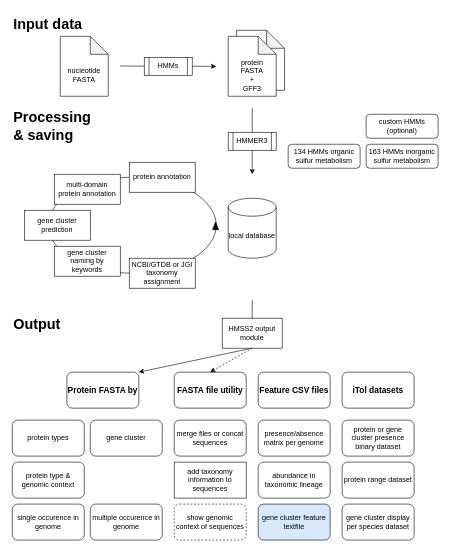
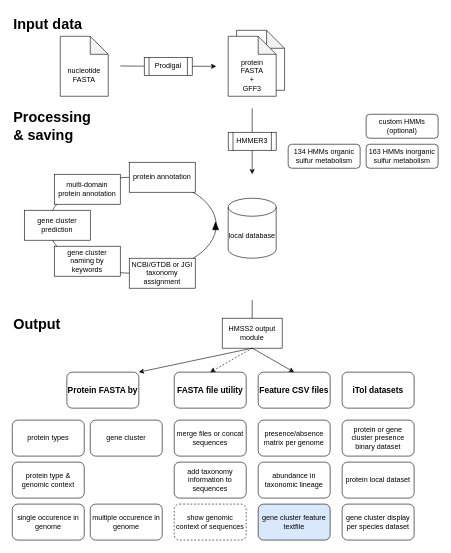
  <mxCell id="0" />
  <mxCell id="1" parent="0" />
  <mxCell id="2" value="" style="endArrow=classic;html=1;rounded=0;entryX=1;entryY=0;entryDx=0;entryDy=0;" edge="1" parent="1" target="32"><mxGeometry width="50" height="50" relative="1" as="geometry"><mxPoint x="420" y="580" as="sourcePoint" /><mxPoint x="470" y="530" as="targetPoint" /></mxGeometry></mxCell>
  <mxCell id="3" value="&lt;br&gt;&lt;div&gt;&lt;br&gt;&lt;/div&gt;&lt;div style=&quot;font-size: 1px;&quot;&gt;&lt;br&gt;&lt;/div&gt;&lt;div&gt;protein &lt;br&gt;&lt;/div&gt;&lt;div&gt;FASTA&lt;/div&gt;&lt;div&gt;+&lt;/div&gt;&lt;div&gt;GFF3&lt;br&gt;&lt;/div&gt;" style="shape=note;whiteSpace=wrap;html=1;backgroundOutline=1;darkOpacity=0.05;" vertex="1" parent="1"><mxGeometry x="394" y="50" width="80" height="100" as="geometry" /></mxCell>
  <mxCell id="4" value="" style="ellipse;whiteSpace=wrap;html=1;fillColor=none;" vertex="1" parent="1"><mxGeometry x="80" y="295" width="280" height="160" as="geometry" /></mxCell>
  <mxCell id="5" value="Input data" style="text;strokeColor=none;fillColor=none;html=1;fontSize=24;fontStyle=1;verticalAlign=middle;align=left;fontFamily=Helvetica;" vertex="1" parent="1"><mxGeometry x="20" width="140" height="40" as="geometry" y="20" /></mxCell>
  <mxCell id="6" value="" style="endArrow=classic;html=1;rounded=0;startArrow=none;" edge="1" parent="1" source="12"><mxGeometry width="50" height="50" relative="1" as="geometry"><mxPoint x="200" y="109.5" as="sourcePoint" /><mxPoint x="360" y="110" as="targetPoint" /></mxGeometry></mxCell>
  <mxCell id="7" value="" style="endArrow=classic;html=1;rounded=0;" edge="1" parent="1"><mxGeometry width="50" height="50" relative="1" as="geometry"><mxPoint x="420" y="180" as="sourcePoint" /><mxPoint x="420" y="290" as="targetPoint" /></mxGeometry></mxCell>
  <mxCell id="8" value="HMMER3" style="shape=process;whiteSpace=wrap;html=1;backgroundOutline=1;" vertex="1" parent="1"><mxGeometry x="380" y="220" width="80" height="30" as="geometry" /></mxCell>
  <mxCell id="9" value="&lt;br&gt;&lt;div&gt;&lt;br&gt;&lt;/div&gt;&lt;div style=&quot;font-size: 1px;&quot;&gt;&lt;br&gt;&lt;/div&gt;&lt;div&gt;protein &lt;br&gt;&lt;/div&gt;&lt;div&gt;FASTA&lt;/div&gt;&lt;div&gt;+&lt;/div&gt;&lt;div&gt;GFF3&lt;br&gt;&lt;/div&gt;" style="shape=note;whiteSpace=wrap;html=1;backgroundOutline=1;darkOpacity=0.05;" vertex="1" parent="1"><mxGeometry x="380" y="60" width="80" height="100" as="geometry" /></mxCell>
  <mxCell id="10" value="&lt;br&gt;&lt;div&gt;&lt;br&gt;&lt;/div&gt;&lt;div style=&quot;font-size: 1px;&quot;&gt;&lt;br&gt;&lt;/div&gt;&lt;div&gt;nucleotide &lt;br&gt;&lt;/div&gt;&lt;div&gt;FASTA&lt;/div&gt;" style="shape=note;whiteSpace=wrap;html=1;backgroundOutline=1;darkOpacity=0.05;" vertex="1" parent="1"><mxGeometry x="100" y="60" width="80" height="100" as="geometry" /></mxCell>
  <mxCell id="11" value="" style="endArrow=none;html=1;rounded=0;" edge="1" parent="1" target="12"><mxGeometry width="50" height="50" relative="1" as="geometry"><mxPoint x="200" y="109.5" as="sourcePoint" /><mxPoint x="360" y="110" as="targetPoint" /></mxGeometry></mxCell>
- <mxCell id="12" value="HMMs" style="shape=process;whiteSpace=wrap;html=1;backgroundOutline=1;" vertex="1" parent="1"><mxGeometry x="240" y="95" width="80" height="30" as="geometry" /></mxCell>
+ <mxCell id="12" value="Prodigal" style="shape=process;whiteSpace=wrap;html=1;backgroundOutline=1;" vertex="1" parent="1"><mxGeometry x="240" y="95" width="80" height="30" as="geometry" /></mxCell>
  <mxCell id="13" value="163 HMMs inorganic sulfur metabolism" style="rounded=1;whiteSpace=wrap;html=1;" vertex="1" parent="1"><mxGeometry x="610" y="240" width="120" height="40" as="geometry" /></mxCell>
  <mxCell id="14" value="134 HMMs organic sulfur metabolism" style="rounded=1;whiteSpace=wrap;html=1;" vertex="1" parent="1"><mxGeometry x="480" y="240" width="120" height="40" as="geometry" /></mxCell>
  <mxCell id="15" value="&lt;div&gt;custom HMMs&lt;/div&gt;&lt;div&gt;(optional)&lt;br&gt;&lt;/div&gt;" style="rounded=1;whiteSpace=wrap;html=1;" vertex="1" parent="1"><mxGeometry x="610" y="190" width="120" height="40" as="geometry" /></mxCell>
  <mxCell id="16" value="local database" style="shape=cylinder3;whiteSpace=wrap;html=1;boundedLbl=1;backgroundOutline=1;size=15;" vertex="1" parent="1"><mxGeometry x="380" y="330" width="80" height="100" as="geometry" /></mxCell>
  <mxCell id="17" value="&lt;div&gt;multi-domain &lt;br&gt;&lt;/div&gt;&lt;div&gt;protein annotation&lt;/div&gt;" style="rounded=0;whiteSpace=wrap;html=1;" vertex="1" parent="1"><mxGeometry x="90" y="290" width="110" height="50" as="geometry" /></mxCell>
  <mxCell id="18" value="protein annotation" style="rounded=0;whiteSpace=wrap;html=1;" vertex="1" parent="1"><mxGeometry x="215" y="270" width="110" height="50" as="geometry" /></mxCell>
  <mxCell id="19" value="gene cluster prediction" style="rounded=0;whiteSpace=wrap;html=1;" vertex="1" parent="1"><mxGeometry x="40" y="350" width="110" height="50" as="geometry" /></mxCell>
  <mxCell id="20" value="gene cluster naming by keywords" style="rounded=0;whiteSpace=wrap;html=1;" vertex="1" parent="1"><mxGeometry x="90" y="410" width="110" height="50" as="geometry" /></mxCell>
  <mxCell id="21" value="NCBI/GTDB or JGI taxonomy assignment" style="rounded=0;whiteSpace=wrap;html=1;" vertex="1" parent="1"><mxGeometry x="215" y="430" width="110" height="50" as="geometry" /></mxCell>
  <mxCell id="22" value="" style="shape=flexArrow;endArrow=classic;html=1;rounded=0;endWidth=8.667;endSize=4;width=0.324;entryX=1;entryY=0.426;entryDx=0;entryDy=0;entryPerimeter=0;startSize=3;strokeWidth=1;fillColor=#000000;" edge="1" parent="1"><mxGeometry width="50" height="50" relative="1" as="geometry"><mxPoint x="359" y="383" as="sourcePoint" /><mxPoint x="359" y="369" as="targetPoint" /></mxGeometry></mxCell>
  <mxCell id="23" value="&lt;div&gt;Processing&lt;/div&gt;&lt;div&gt;&amp;amp; saving&lt;br&gt;&lt;/div&gt;" style="text;strokeColor=none;fillColor=none;html=1;fontSize=24;fontStyle=1;verticalAlign=middle;align=left;fontFamily=Helvetica;" vertex="1" parent="1"><mxGeometry x="20" y="180" width="140" height="60" as="geometry" /></mxCell>
  <mxCell id="24" value="" style="endArrow=classic;html=1;rounded=0;entryX=0.5;entryY=1;entryDx=0;entryDy=0;" edge="1" parent="1" target="26"><mxGeometry width="50" height="50" relative="1" as="geometry"><mxPoint x="420" y="500" as="sourcePoint" /><mxPoint x="420" y="610" as="targetPoint" /></mxGeometry></mxCell>
  <mxCell id="25" value="Output" style="text;strokeColor=none;fillColor=none;html=1;fontSize=24;fontStyle=1;verticalAlign=middle;align=left;fontFamily=Helvetica;" vertex="1" parent="1"><mxGeometry x="20" y="510" width="140" height="60" as="geometry" /></mxCell>
  <mxCell id="26" value="&lt;div&gt;HMSS2 output&lt;/div&gt;&lt;div&gt;module&lt;br&gt;&lt;/div&gt;" style="rounded=0;whiteSpace=wrap;html=1;" vertex="1" parent="1"><mxGeometry x="370" y="530" width="100" height="50" as="geometry" /></mxCell>
  <mxCell id="27" value="protein types" style="rounded=1;whiteSpace=wrap;html=1;" vertex="1" parent="1"><mxGeometry x="20" y="700" width="120" height="60" as="geometry" /></mxCell>
  <mxCell id="28" value="gene cluster" style="rounded=1;whiteSpace=wrap;html=1;" vertex="1" parent="1"><mxGeometry x="150" y="700" width="120" height="60" as="geometry" /></mxCell>
  <mxCell id="29" value="presence/absence matrix per genome" style="rounded=1;whiteSpace=wrap;html=1;" vertex="1" parent="1"><mxGeometry x="430" y="700" width="120" height="60" as="geometry" /></mxCell>
  <mxCell id="30" value="abundance in taxonomic lineage" style="rounded=1;whiteSpace=wrap;html=1;" vertex="1" parent="1"><mxGeometry x="430" y="770" width="120" height="60" as="geometry" /></mxCell>
  <mxCell id="31" value="gene cluster feature textfile" style="rounded=1;whiteSpace=wrap;html=1;fillColor=#dae8fc;" vertex="1" parent="1"><mxGeometry x="430" y="840" width="120" height="60" as="geometry" /></mxCell>
  <mxCell id="32" value="&lt;font style=&quot;font-size: 14px;&quot;&gt;&lt;b&gt;Protein FASTA by&lt;/b&gt;&lt;br&gt;&lt;/font&gt;" style="rounded=1;whiteSpace=wrap;html=1;" vertex="1" parent="1"><mxGeometry x="111" y="620" width="120" height="60" as="geometry" /></mxCell>
  <mxCell id="33" value="&lt;div&gt;protein type &amp;amp; &lt;br&gt;&lt;/div&gt;&lt;div&gt;genomic context&lt;br&gt;&lt;/div&gt;" style="rounded=1;whiteSpace=wrap;html=1;" vertex="1" parent="1"><mxGeometry x="20" y="770" width="120" height="60" as="geometry" /></mxCell>
  <mxCell id="34" value="single occurence in genome" style="rounded=1;whiteSpace=wrap;html=1;" vertex="1" parent="1"><mxGeometry x="20" y="840" width="120" height="60" as="geometry" /></mxCell>
  <mxCell id="35" value="multiple occurence in genome" style="rounded=1;whiteSpace=wrap;html=1;" vertex="1" parent="1"><mxGeometry x="150" y="840" width="120" height="60" as="geometry" /></mxCell>
  <mxCell id="36" value="&lt;font style=&quot;font-size: 14px;&quot;&gt;&lt;b&gt;Feature CSV files&lt;br&gt;&lt;/b&gt;&lt;/font&gt;" style="rounded=1;whiteSpace=wrap;html=1;" vertex="1" parent="1"><mxGeometry x="430" y="620" width="120" height="60" as="geometry" /></mxCell>
  <mxCell id="37" value="protein or gene cluster presence binary dataset" style="rounded=1;whiteSpace=wrap;html=1;" vertex="1" parent="1"><mxGeometry x="570" y="700" width="120" height="60" as="geometry" /></mxCell>
- <mxCell id="38" value="protein range dataset" style="rounded=1;whiteSpace=wrap;html=1;" vertex="1" parent="1"><mxGeometry x="570" y="770" width="120" height="60" as="geometry" /></mxCell>
+ <mxCell id="38" value="protein local dataset" style="rounded=1;whiteSpace=wrap;html=1;" vertex="1" parent="1"><mxGeometry x="570" y="770" width="120" height="60" as="geometry" /></mxCell>
  <mxCell id="39" value="gene cluster display per species dataset" style="rounded=1;whiteSpace=wrap;html=1;" vertex="1" parent="1"><mxGeometry x="570" y="840" width="120" height="60" as="geometry" /></mxCell>
  <mxCell id="40" value="&lt;font style=&quot;font-size: 14px;&quot;&gt;&lt;b&gt;iTol datasets&lt;br&gt;&lt;/b&gt;&lt;/font&gt;" style="rounded=1;whiteSpace=wrap;html=1;" vertex="1" parent="1"><mxGeometry x="570" y="620" width="120" height="60" as="geometry" /></mxCell>
  <mxCell id="41" value="merge files or concat sequences" style="rounded=1;whiteSpace=wrap;html=1;" vertex="1" parent="1"><mxGeometry x="290" y="700" width="120" height="60" as="geometry" /></mxCell>
- <mxCell id="42" value="add taxonomy information to sequences" style="whiteSpace=wrap;html=1;rounded=0;" vertex="1" parent="1"><mxGeometry x="290" y="770" width="120" height="60" as="geometry" /></mxCell>
+ <mxCell id="42" value="add taxonomy information to sequences" style="rounded=1;whiteSpace=wrap;html=1;" vertex="1" parent="1"><mxGeometry x="290" y="770" width="120" height="60" as="geometry" /></mxCell>
  <mxCell id="43" value="show genomic context of sequences" style="rounded=1;whiteSpace=wrap;html=1;dashed=1;" vertex="1" parent="1"><mxGeometry x="290" y="840" width="120" height="60" as="geometry" /></mxCell>
  <mxCell id="44" value="&lt;font style=&quot;font-size: 14px;&quot;&gt;&lt;b&gt;FASTA file utility&lt;/b&gt;&lt;br&gt;&lt;/font&gt;" style="rounded=1;whiteSpace=wrap;html=1;" vertex="1" parent="1"><mxGeometry x="290" y="620" width="120" height="60" as="geometry" /></mxCell>
  <mxCell id="45" value="" style="endArrow=classic;html=1;rounded=0;exitX=0.5;exitY=1;exitDx=0;exitDy=0;entryX=0.5;entryY=0;entryDx=0;entryDy=0;dashed=1;" edge="1" parent="1" source="26" target="44"><mxGeometry width="50" height="50" relative="1" as="geometry"><mxPoint x="546" y="580" as="sourcePoint" /><mxPoint x="596" y="530" as="targetPoint" /></mxGeometry></mxCell>
+ <mxCell id="46" value="" style="endArrow=classic;html=1;rounded=0;exitX=0.5;exitY=1;exitDx=0;exitDy=0;entryX=0.5;entryY=0;entryDx=0;entryDy=0;" edge="1" parent="1" source="26" target="36"><mxGeometry width="50" height="50" relative="1" as="geometry"><mxPoint x="630" y="580" as="sourcePoint" /><mxPoint x="680" y="530" as="targetPoint" /></mxGeometry></mxCell>
